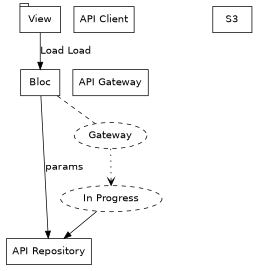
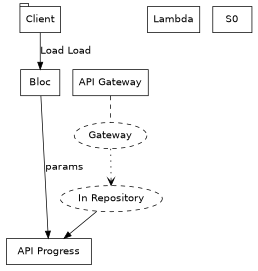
  digraph {
    fontname="DejaVu Sans"
    node [fontname="DejaVu Sans" shape=rect]
    edge [fontname="DejaVu Sans"]
    n1 [label=Gateway shape=oval style=dashed]
-   "In Progress" [shape=oval style=dashed]
-   View [shape=tab]
+   "In Progress" [shape=oval style=dashed label="In Repository"]
+   View [shape=tab label=Client]
    Bloc
-   "API Repository"
-   "API Client"
+   "API Repository" [label="API Progress"]
    "API Gateway"
-   S3
+   Lambda
+   S3 [label=S0]
    subgraph sub_1 {
      View
      Bloc
      "API Repository"
-     "API Client"
      subgraph sub_2 {
        n1
        "In Progress"
      }
    }
    subgraph sub_3 {
      "API Gateway"
+     Lambda
      S3
    }
    n1 -> "In Progress" [arrowhead=vee style=dotted]
    "In Progress" -> "API Repository"
    View -> Bloc [label="Load Load"]
-   Bloc -> n1 [arrowhead=none style=dashed]
+   "API Gateway" -> n1 [arrowhead=none style=dashed]
    Bloc -> "API Repository" [label=params]
  }
